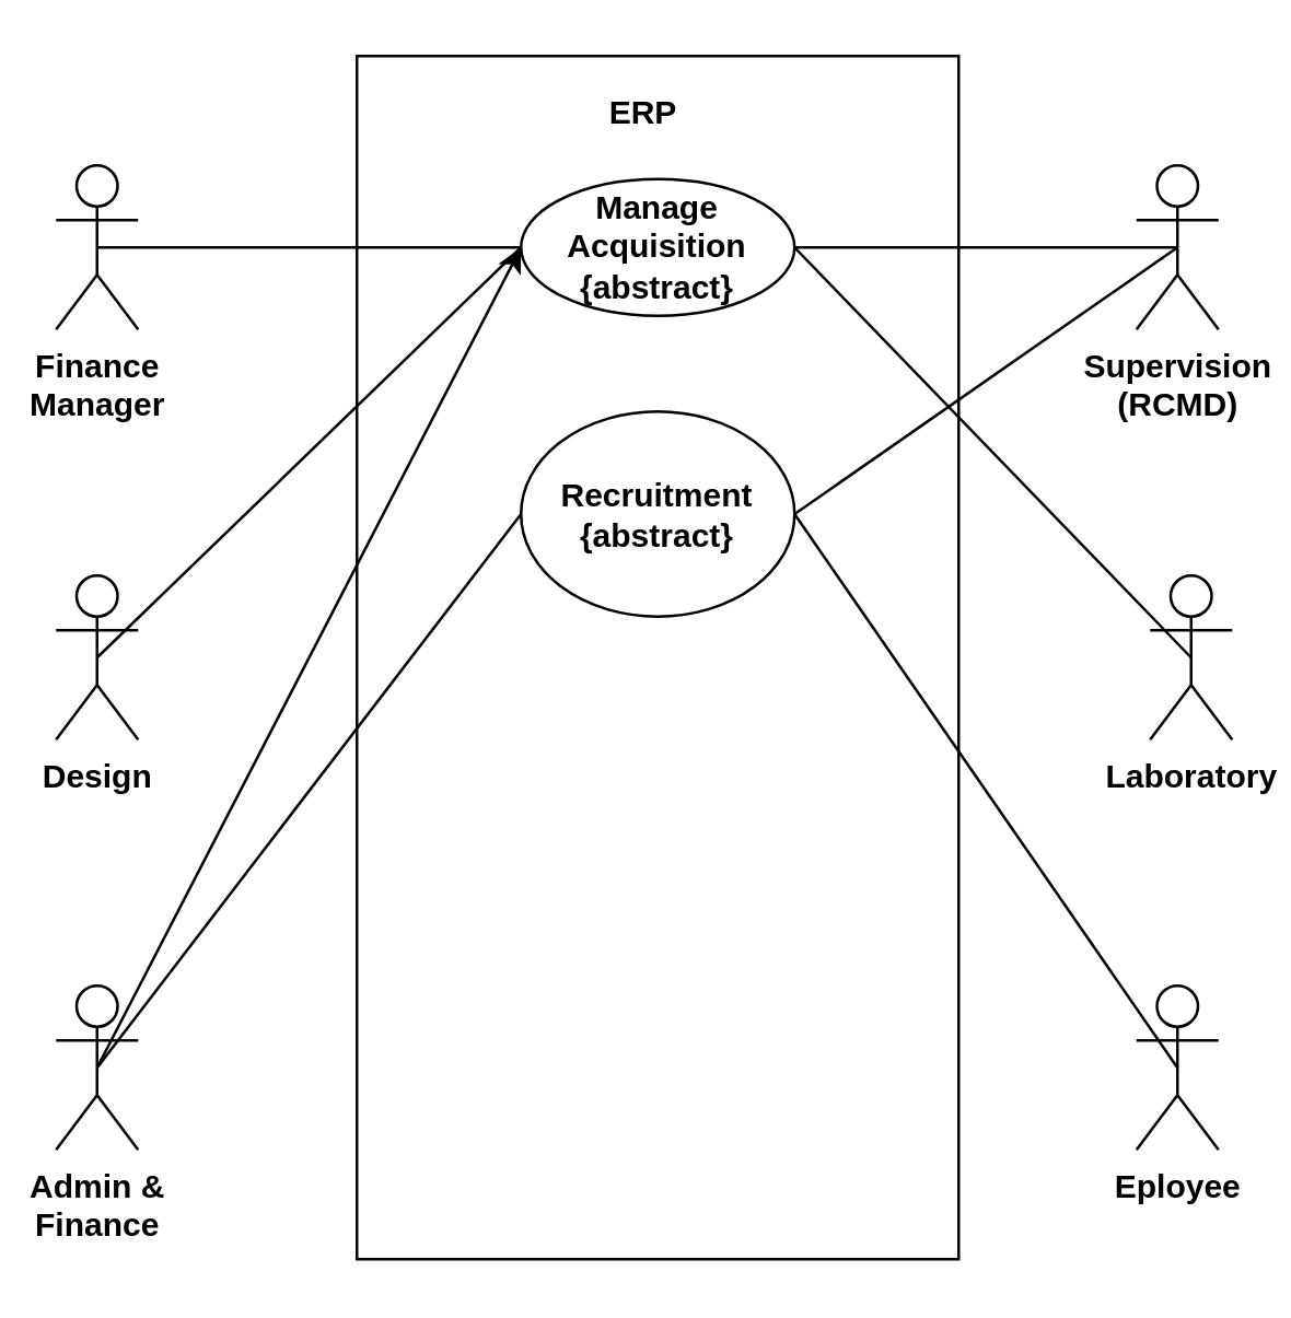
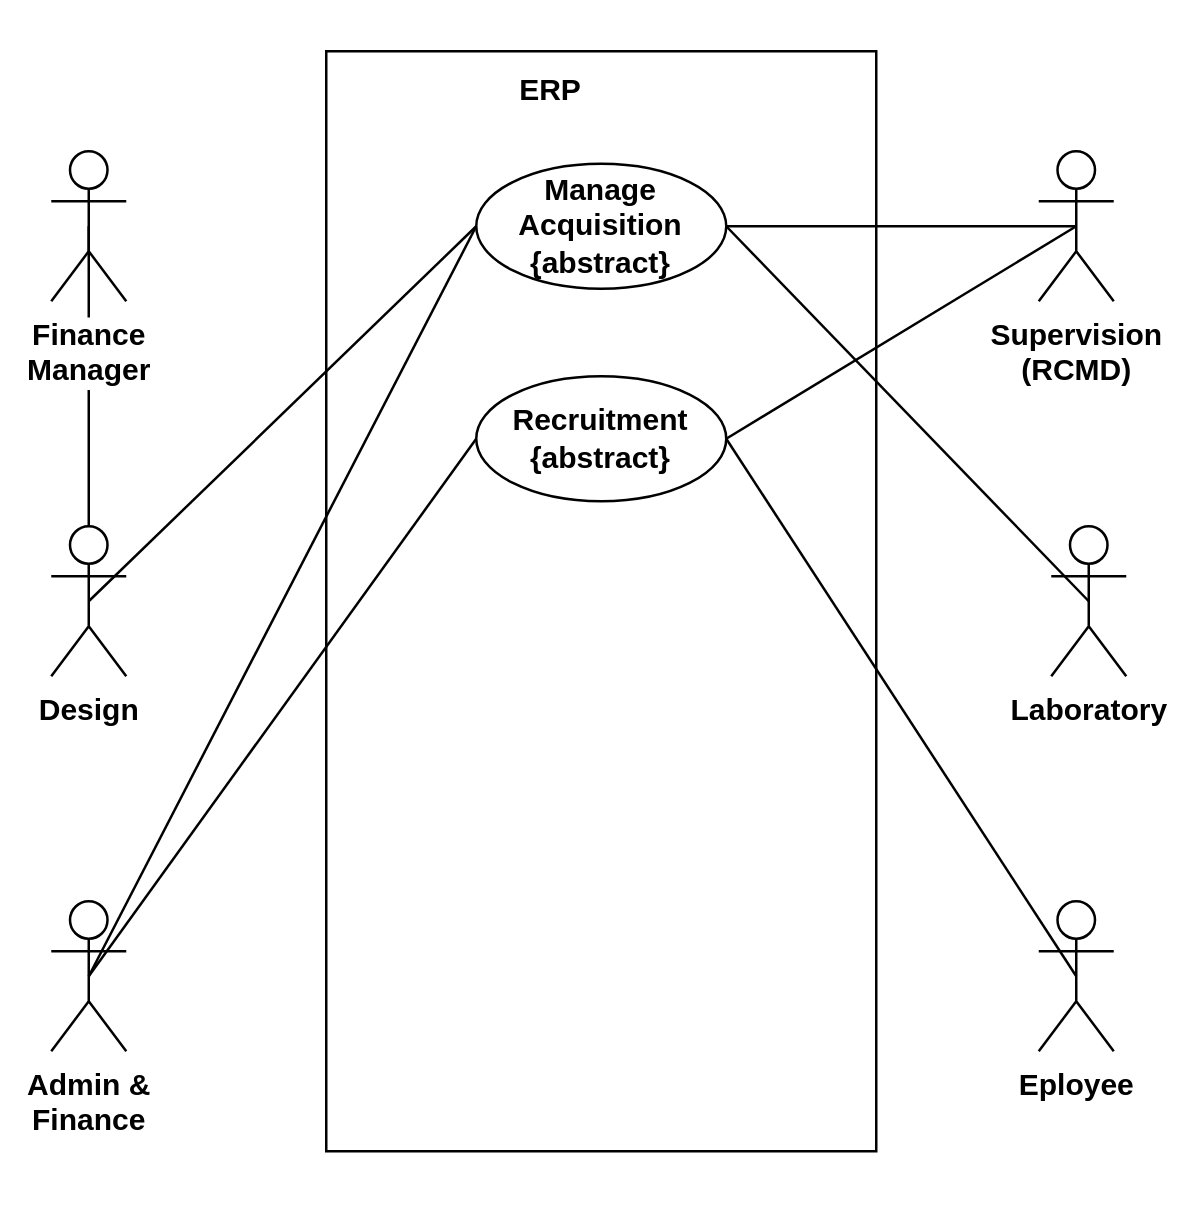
  <mxCell id="0" />
  <mxCell id="1" parent="0" />
  <mxCell id="2" value="" style="rounded=0;whiteSpace=wrap;html=1;" vertex="1" parent="1"><mxGeometry x="130" y="20" width="220" height="440" as="geometry" /></mxCell>
- <mxCell id="3" value="ERP" style="text;html=1;strokeColor=none;fillColor=none;align=center;verticalAlign=middle;whiteSpace=wrap;rounded=0;fontStyle=1" vertex="1" parent="1"><mxGeometry x="160" y="30" width="150" height="21" as="geometry" /></mxCell>
- <mxCell id="4" style="edgeStyle=none;orthogonalLoop=1;jettySize=auto;html=1;exitX=0.5;exitY=0.5;exitDx=0;exitDy=0;exitPerimeter=0;entryX=0;entryY=0.5;entryDx=0;entryDy=0;endArrow=none;" edge="1" parent="1" source="5" target="6"><mxGeometry relative="1" as="geometry" /></mxCell>
+ <mxCell id="3" value="ERP" style="text;html=1;strokeColor=none;fillColor=none;align=center;verticalAlign=middle;whiteSpace=wrap;rounded=0;fontStyle=1" vertex="1" parent="1"><mxGeometry x="145" y="25" width="150" height="21" as="geometry" /></mxCell>
+ <mxCell id="4" style="edgeStyle=none;orthogonalLoop=1;jettySize=auto;html=1;exitX=0.5;exitY=0.5;exitDx=0;exitDy=0;exitPerimeter=0;endArrow=none;" edge="1" parent="1" source="5" target="8"><mxGeometry relative="1" as="geometry" /></mxCell>
  <mxCell id="5" value="Finance&lt;br&gt;Manager" style="shape=umlActor;verticalLabelPosition=bottom;labelBackgroundColor=#ffffff;verticalAlign=top;html=1;outlineConnect=0;fontStyle=1" vertex="1" parent="1"><mxGeometry x="20" y="60" width="30" height="60" as="geometry" /></mxCell>
  <mxCell id="6" value="Manage Acquisition&lt;br&gt;{abstract}" style="ellipse;whiteSpace=wrap;html=1;fontStyle=1;labelBackgroundColor=none;labelBorderColor=none;" vertex="1" parent="1"><mxGeometry x="190" y="65" width="100" height="50" as="geometry" /></mxCell>
  <mxCell id="7" value="Supervision&lt;br&gt;(RCMD)" style="shape=umlActor;verticalLabelPosition=bottom;labelBackgroundColor=#ffffff;verticalAlign=top;html=1;outlineConnect=0;fontStyle=1" vertex="1" parent="1"><mxGeometry x="415" y="60" width="30" height="60" as="geometry" /></mxCell>
  <mxCell id="8" value="Design&lt;br&gt;" style="shape=umlActor;verticalLabelPosition=bottom;labelBackgroundColor=#ffffff;verticalAlign=top;html=1;outlineConnect=0;fontStyle=1" vertex="1" parent="1"><mxGeometry x="20" y="210" width="30" height="60" as="geometry" /></mxCell>
  <mxCell id="9" value="Laboratory" style="shape=umlActor;verticalLabelPosition=bottom;labelBackgroundColor=#ffffff;verticalAlign=top;html=1;outlineConnect=0;fontStyle=1" vertex="1" parent="1"><mxGeometry x="420" y="210" width="30" height="60" as="geometry" /></mxCell>
  <mxCell id="10" style="edgeStyle=none;orthogonalLoop=1;jettySize=auto;html=1;exitX=0.5;exitY=0.5;exitDx=0;exitDy=0;exitPerimeter=0;endArrow=none;entryX=0;entryY=0.5;entryDx=0;entryDy=0;" edge="1" parent="1" source="8" target="6"><mxGeometry relative="1" as="geometry"><mxPoint x="35" y="241" as="sourcePoint" /><mxPoint x="180" y="101" as="targetPoint" /></mxGeometry></mxCell>
  <mxCell id="11" style="edgeStyle=none;orthogonalLoop=1;jettySize=auto;html=1;exitX=0.5;exitY=0.5;exitDx=0;exitDy=0;exitPerimeter=0;endArrow=none;entryX=1;entryY=0.5;entryDx=0;entryDy=0;" edge="1" parent="1" source="9" target="6"><mxGeometry relative="1" as="geometry"><mxPoint x="35" y="371" as="sourcePoint" /><mxPoint x="190" y="106" as="targetPoint" /></mxGeometry></mxCell>
  <mxCell id="12" value="Admin &amp;amp;&lt;br&gt;Finance" style="shape=umlActor;verticalLabelPosition=bottom;labelBackgroundColor=#ffffff;verticalAlign=top;html=1;outlineConnect=0;fontStyle=1" vertex="1" parent="1"><mxGeometry x="20" y="360" width="30" height="60" as="geometry" /></mxCell>
- <mxCell id="13" style="edgeStyle=none;orthogonalLoop=1;jettySize=auto;html=1;exitX=0.5;exitY=0.5;exitDx=0;exitDy=0;exitPerimeter=0;endArrow=classic;entryX=0;entryY=0.5;entryDx=0;entryDy=0;" edge="1" parent="1" source="12" target="6"><mxGeometry relative="1" as="geometry"><mxPoint x="35" y="491" as="sourcePoint" /><mxPoint x="190" y="106" as="targetPoint" /><Array as="points" /></mxGeometry></mxCell>
+ <mxCell id="13" style="edgeStyle=none;orthogonalLoop=1;jettySize=auto;html=1;exitX=0.5;exitY=0.5;exitDx=0;exitDy=0;exitPerimeter=0;endArrow=none;entryX=0;entryY=0.5;entryDx=0;entryDy=0;" edge="1" parent="1" source="12" target="6"><mxGeometry relative="1" as="geometry"><mxPoint x="35" y="491" as="sourcePoint" /><mxPoint x="190" y="106" as="targetPoint" /><Array as="points" /></mxGeometry></mxCell>
  <mxCell id="14" style="edgeStyle=none;orthogonalLoop=1;jettySize=auto;html=1;exitX=0.5;exitY=0.5;exitDx=0;exitDy=0;exitPerimeter=0;endArrow=none;entryX=1;entryY=0.5;entryDx=0;entryDy=0;" edge="1" parent="1" source="7" target="6"><mxGeometry relative="1" as="geometry"><mxPoint x="45" y="250" as="sourcePoint" /><mxPoint x="200" y="100" as="targetPoint" /></mxGeometry></mxCell>
- <mxCell id="15" value="Recruitment&lt;br&gt;{abstract}" style="ellipse;whiteSpace=wrap;html=1;fontStyle=1;labelBackgroundColor=none;labelBorderColor=none;" vertex="1" parent="1"><mxGeometry x="190" y="150" width="100" height="75" as="geometry" /></mxCell>
+ <mxCell id="15" value="Recruitment&lt;br&gt;{abstract}" style="ellipse;whiteSpace=wrap;html=1;fontStyle=1;labelBackgroundColor=none;labelBorderColor=none;" vertex="1" parent="1"><mxGeometry x="190" y="150" width="100" height="50" as="geometry" /></mxCell>
  <mxCell id="16" style="edgeStyle=none;orthogonalLoop=1;jettySize=auto;html=1;exitX=0.5;exitY=0.5;exitDx=0;exitDy=0;exitPerimeter=0;endArrow=none;entryX=0;entryY=0.5;entryDx=0;entryDy=0;" edge="1" parent="1" source="12" target="15"><mxGeometry relative="1" as="geometry"><mxPoint x="45" y="400" as="sourcePoint" /><mxPoint x="200" y="100" as="targetPoint" /><Array as="points" /></mxGeometry></mxCell>
  <mxCell id="17" value="Eployee" style="shape=umlActor;verticalLabelPosition=bottom;labelBackgroundColor=#ffffff;verticalAlign=top;html=1;outlineConnect=0;fontStyle=1" vertex="1" parent="1"><mxGeometry x="415" y="360" width="30" height="60" as="geometry" /></mxCell>
  <mxCell id="18" style="edgeStyle=none;orthogonalLoop=1;jettySize=auto;html=1;exitX=0.5;exitY=0.5;exitDx=0;exitDy=0;exitPerimeter=0;endArrow=none;entryX=1;entryY=0.5;entryDx=0;entryDy=0;" edge="1" parent="1" source="17" target="15"><mxGeometry relative="1" as="geometry"><mxPoint x="45" y="400" as="sourcePoint" /><mxPoint x="200" y="185" as="targetPoint" /><Array as="points" /></mxGeometry></mxCell>
  <mxCell id="19" style="edgeStyle=none;orthogonalLoop=1;jettySize=auto;html=1;exitX=0.5;exitY=0.5;exitDx=0;exitDy=0;exitPerimeter=0;endArrow=none;entryX=1;entryY=0.5;entryDx=0;entryDy=0;" edge="1" parent="1" source="7" target="15"><mxGeometry relative="1" as="geometry"><mxPoint x="440" y="400" as="sourcePoint" /><mxPoint x="300" y="185" as="targetPoint" /><Array as="points" /></mxGeometry></mxCell>
